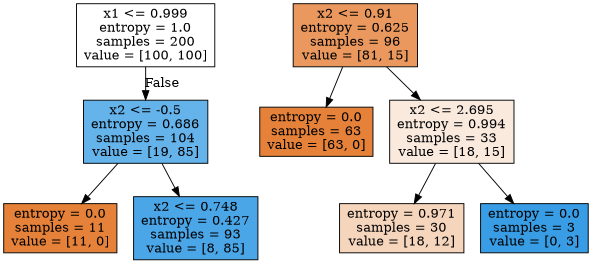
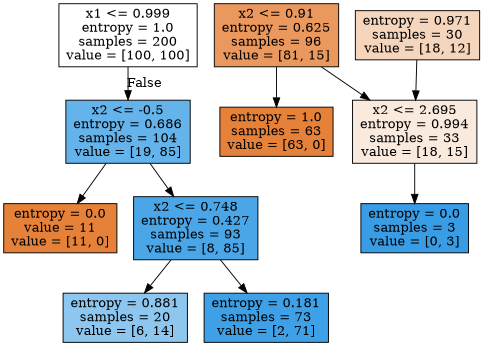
  digraph {
    node [color=black fillcolor="#e58139ff" shape=box style=filled]
    n1 [fillcolor="#e5813900" label="x1 <= 0.999\nentropy = 1.0\nsamples = 200\nvalue = [100, 100]"]
    n2 [fillcolor="#399de5c6" label="x2 <= -0.5\nentropy = 0.686\nsamples = 104\nvalue = [19, 85]"]
    n3 [fillcolor="#e58139d0" label="x2 <= 0.91\nentropy = 0.625\nsamples = 96\nvalue = [81, 15]"]
-   n4 [label="entropy = 0.0\nsamples = 63\nvalue = [63, 0]"]
+   n4 [label="entropy = 1.0\nsamples = 63\nvalue = [63, 0]"]
    n5 [fillcolor="#e581392a" label="x2 <= 2.695\nentropy = 0.994\nsamples = 33\nvalue = [18, 15]"]
-   n6 [label="entropy = 0.0\nsamples = 11\nvalue = [11, 0]"]
+   n6 [label="entropy = 0.0\nvalue = 11\nvalue = [11, 0]"]
    n7 [fillcolor="#399de5e7" label="x2 <= 0.748\nentropy = 0.427\nsamples = 93\nvalue = [8, 85]"]
    n8 [fillcolor="#e5813955" label="entropy = 0.971\nsamples = 30\nvalue = [18, 12]"]
    n9 [fillcolor="#399de5ff" label="entropy = 0.0\nsamples = 3\nvalue = [0, 3]"]
+   n10 [fillcolor="#399de592" label="entropy = 0.881\nsamples = 20\nvalue = [6, 14]"]
+   n11 [fillcolor="#399de5f8" label="entropy = 0.181\nsamples = 73\nvalue = [2, 71]"]
    n1 -> n2 [headlabel=False labelangle=-45 labeldistance=2.5]
    n2 -> n6
    n2 -> n7
    n3 -> n4
    n3 -> n5
-   n5 -> n8
+   n8 -> n5
    n5 -> n9
+   n7 -> n10
+   n7 -> n11
  }
